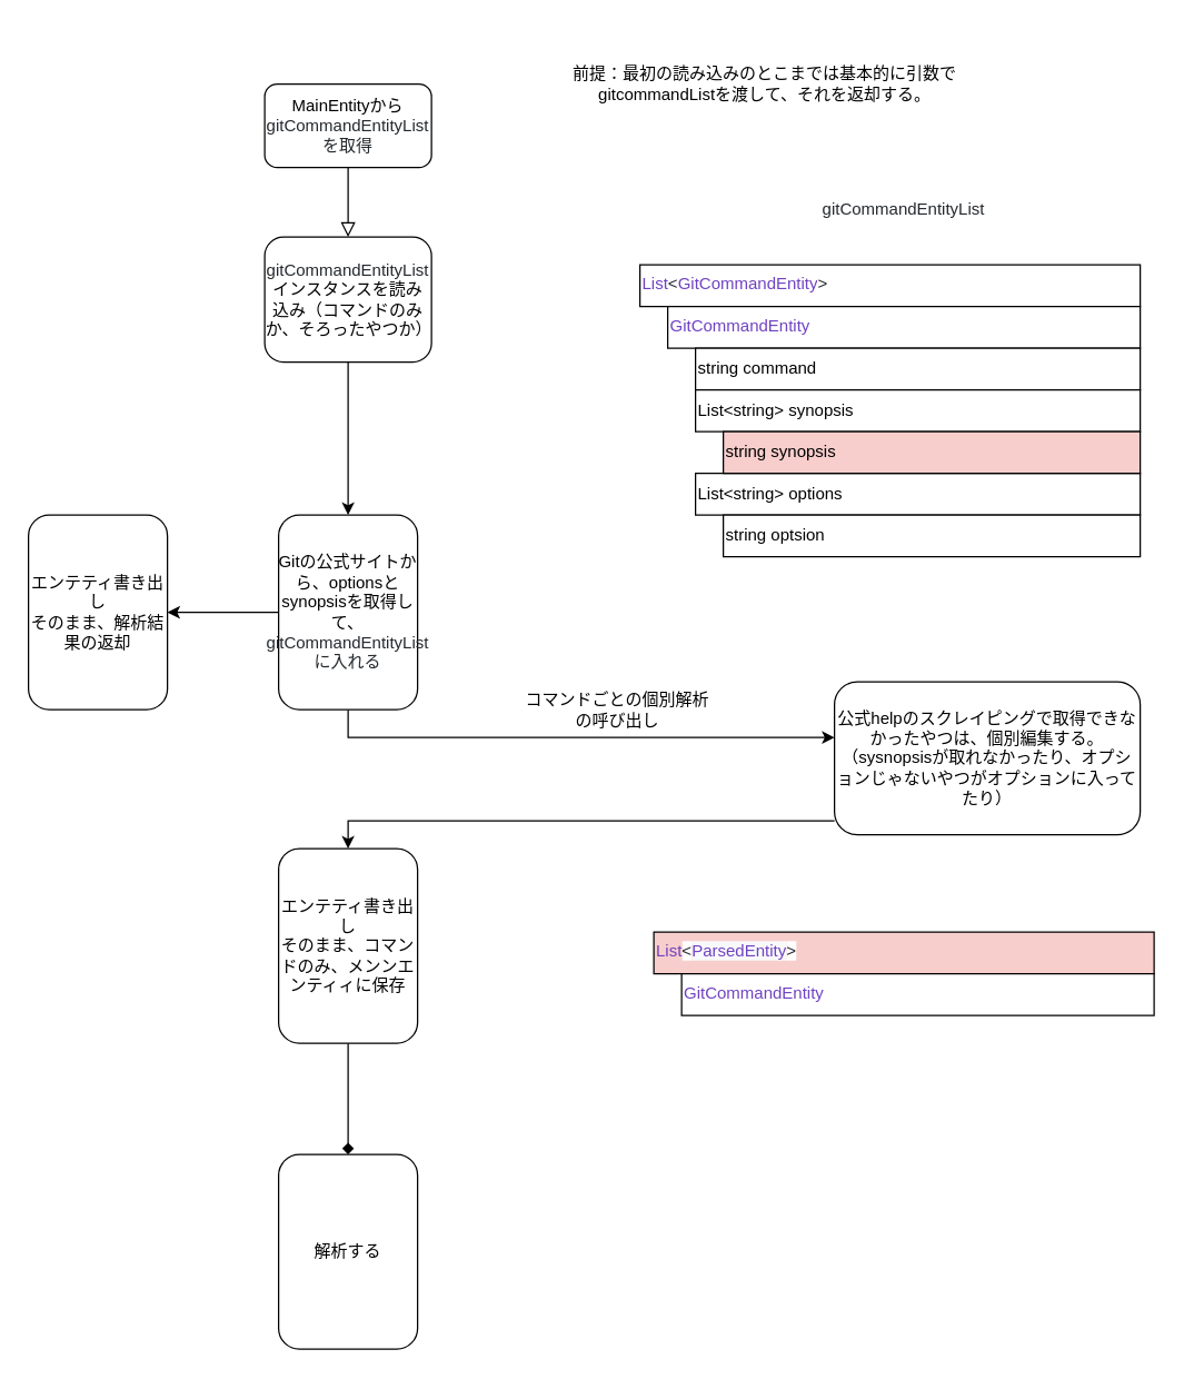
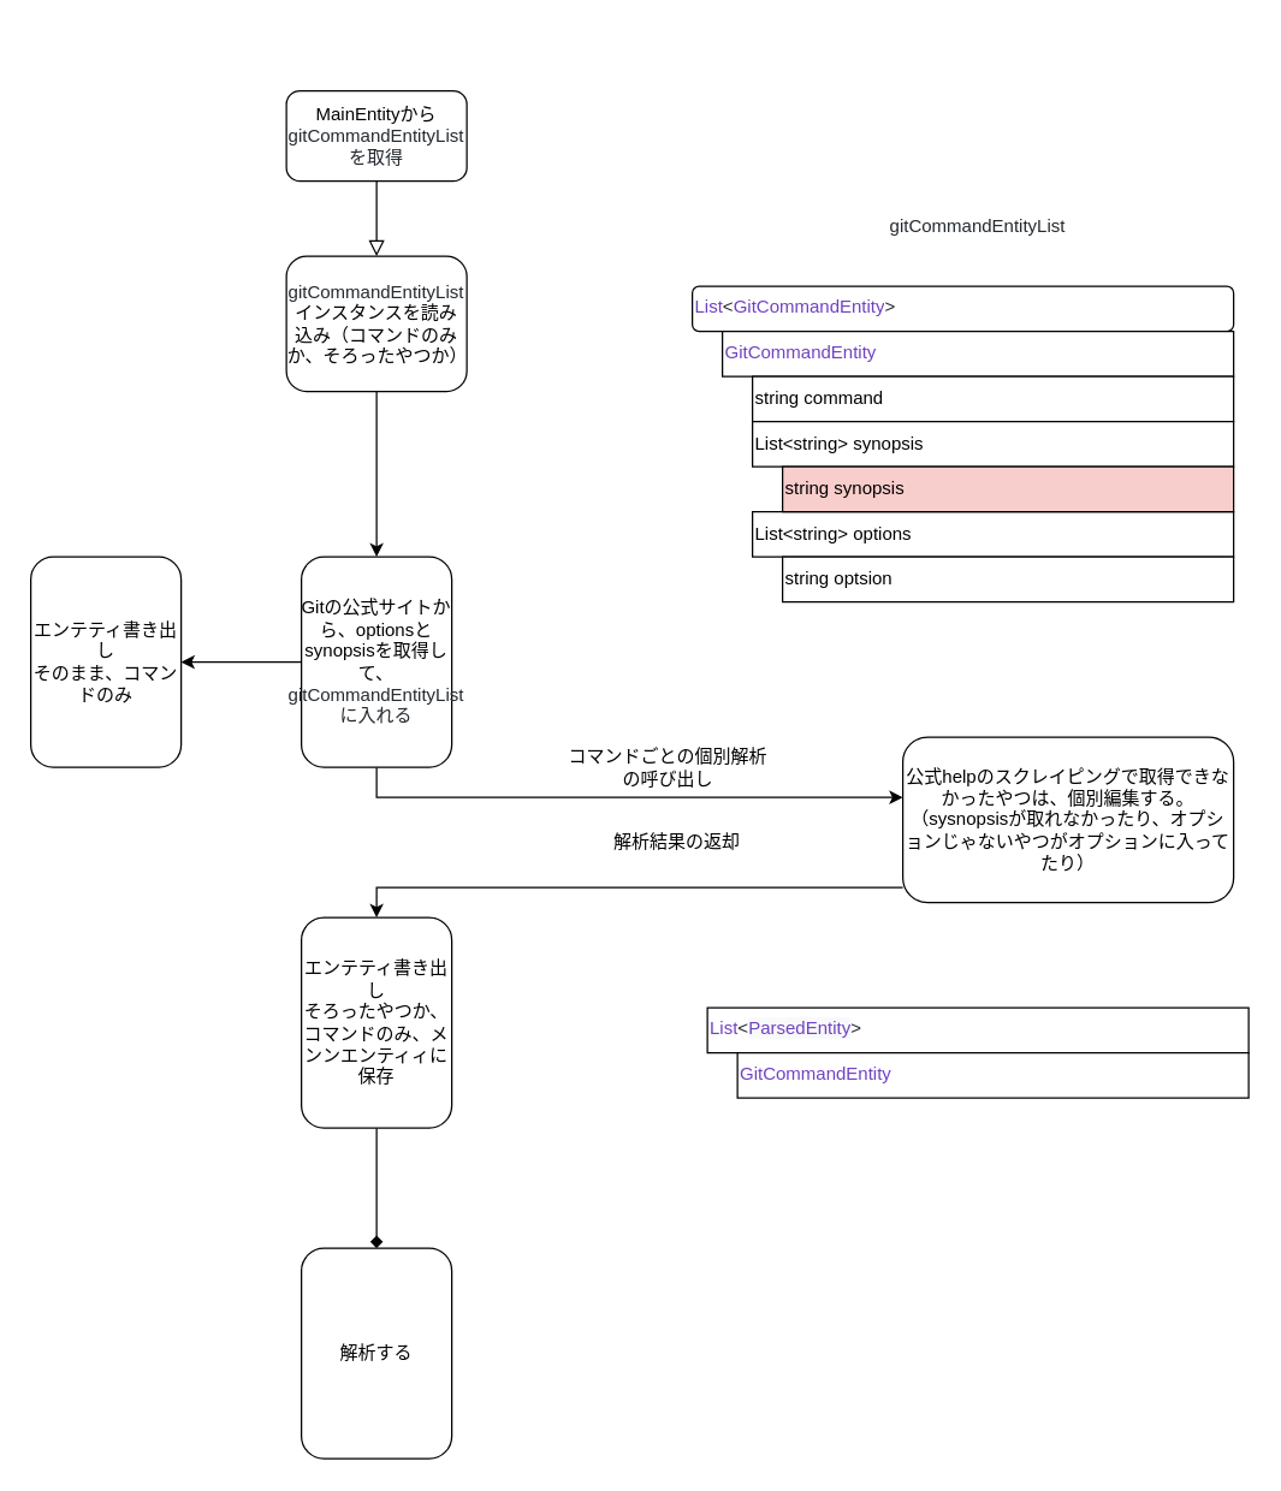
  <mxCell id="0" />
  <mxCell id="1" parent="0" />
  <mxCell id="2" value="" style="rounded=0;html=1;jettySize=auto;orthogonalLoop=1;fontSize=11;endArrow=block;endFill=0;endSize=8;strokeWidth=1;shadow=0;labelBackgroundColor=none;edgeStyle=orthogonalEdgeStyle;" parent="1" source="3" edge="1"><mxGeometry relative="1" as="geometry"><mxPoint x="250" y="170" as="targetPoint" /></mxGeometry></mxCell>
  <mxCell id="3" value="MainEntityから&lt;span class=&quot;pl-smi&quot; style=&quot;text-align: left ; color: rgb(36 , 41 , 46) ; text-transform: none ; text-indent: 0px ; letter-spacing: normal ; font-family: , &amp;#34;consolas&amp;#34; , &amp;#34;liberation mono&amp;#34; , &amp;#34;menlo&amp;#34; , monospace ; font-size: 12px ; font-style: normal ; font-variant: normal ; font-weight: 400 ; text-decoration: none ; word-spacing: 0px ; box-sizing: border-box&quot;&gt;gitCommandEntityListを取得&lt;/span&gt;" style="rounded=1;whiteSpace=wrap;html=1;fontSize=12;glass=0;strokeWidth=1;shadow=0;" parent="1" vertex="1"><mxGeometry x="190" y="60" width="120" height="60" as="geometry" /></mxCell>
  <mxCell id="4" style="edgeStyle=orthogonalEdgeStyle;rounded=0;orthogonalLoop=1;jettySize=auto;html=1;entryX=0.5;entryY=0;entryDx=0;entryDy=0;" parent="1" source="5" target="8" edge="1"><mxGeometry relative="1" as="geometry" /></mxCell>
  <mxCell id="5" value="&lt;span class=&quot;pl-smi&quot; style=&quot;text-align: left ; color: rgb(36 , 41 , 46) ; text-transform: none ; text-indent: 0px ; letter-spacing: normal ; font-family: , &amp;#34;consolas&amp;#34; , &amp;#34;liberation mono&amp;#34; , &amp;#34;menlo&amp;#34; , monospace ; font-size: 12px ; font-style: normal ; font-variant: normal ; font-weight: 400 ; text-decoration: none ; word-spacing: 0px ; box-sizing: border-box&quot;&gt;gitCommandEntityList&lt;/span&gt;インスタンスを読み込み（コマンドのみか、そろったやつか）" style="rounded=1;whiteSpace=wrap;html=1;" parent="1" vertex="1"><mxGeometry x="190" y="170" width="120" height="90" as="geometry" /></mxCell>
  <mxCell id="6" value="" style="edgeStyle=orthogonalEdgeStyle;rounded=0;orthogonalLoop=1;jettySize=auto;html=1;" parent="1" source="8" target="10" edge="1"><mxGeometry relative="1" as="geometry"><Array as="points"><mxPoint x="480" y="530" /><mxPoint x="480" y="530" /></Array></mxGeometry></mxCell>
  <mxCell id="7" value="" style="edgeStyle=orthogonalEdgeStyle;rounded=0;orthogonalLoop=1;jettySize=auto;html=1;" edge="1" parent="1" source="8" target="22"><mxGeometry relative="1" as="geometry" /></mxCell>
  <mxCell id="8" value="Gitの公式サイトから、optionsとsynopsisを取得して、&lt;span class=&quot;pl-smi&quot; style=&quot;text-align: left ; color: rgb(36 , 41 , 46) ; text-transform: none ; text-indent: 0px ; letter-spacing: normal ; font-family: &amp;#34;helvetica&amp;#34; ; font-size: 12px ; font-style: normal ; font-variant: normal ; font-weight: 400 ; text-decoration: none ; word-spacing: 0px ; box-sizing: border-box&quot;&gt;gitCommandEntityListに入れる&lt;/span&gt;" style="rounded=1;whiteSpace=wrap;html=1;" parent="1" vertex="1"><mxGeometry x="200" y="370" width="100" height="140" as="geometry" /></mxCell>
  <mxCell id="9" style="edgeStyle=orthogonalEdgeStyle;rounded=0;orthogonalLoop=1;jettySize=auto;html=1;" parent="1" source="10" edge="1"><mxGeometry relative="1" as="geometry"><mxPoint x="250" y="610" as="targetPoint" /><Array as="points"><mxPoint x="250" y="590" /></Array></mxGeometry></mxCell>
  <mxCell id="10" value="公式helpのスクレイピングで取得できなかったやつは、個別編集する。（sysnopsisが取れなかったり、オプションじゃないやつがオプションに入ってたり）" style="whiteSpace=wrap;html=1;rounded=1;" parent="1" vertex="1"><mxGeometry x="600" y="490" width="220" height="110" as="geometry" /></mxCell>
- <mxCell id="11" value="&lt;span class=&quot;pl-en&quot; style=&quot;color: rgb(111, 66, 193); text-transform: none; text-indent: 0px; letter-spacing: normal; font-size: 12px; font-style: normal; font-variant: normal; font-weight: 400; text-decoration: none; word-spacing: 0px; box-sizing: border-box;&quot;&gt;List&lt;/span&gt;&lt;span style=&quot;color: rgb(36, 41, 46); text-transform: none; text-indent: 0px; letter-spacing: normal; text-decoration: none; word-spacing: 0px; display: inline; float: none; overflow-wrap: normal; background-color: rgb(255, 255, 255);&quot;&gt;&amp;lt;&lt;/span&gt;&lt;span class=&quot;pl-en&quot; style=&quot;color: rgb(111, 66, 193); text-transform: none; text-indent: 0px; letter-spacing: normal; font-size: 12px; font-style: normal; font-variant: normal; font-weight: 400; text-decoration: none; word-spacing: 0px; box-sizing: border-box;&quot;&gt;GitCommandEntity&lt;/span&gt;&lt;span style=&quot;color: rgb(36, 41, 46); text-transform: none; text-indent: 0px; letter-spacing: normal; text-decoration: none; word-spacing: 0px; display: inline; float: none; overflow-wrap: normal; background-color: rgb(255, 255, 255);&quot;&gt;&amp;gt;&lt;/span&gt;" style="rounded=0;whiteSpace=wrap;html=1;align=left;horizontal=1;verticalAlign=top;" parent="1" vertex="1"><mxGeometry x="460" y="190" width="360" height="30" as="geometry" /></mxCell>
+ <mxCell id="11" value="&lt;span class=&quot;pl-en&quot; style=&quot;color: rgb(111, 66, 193); text-transform: none; text-indent: 0px; letter-spacing: normal; font-size: 12px; font-style: normal; font-variant: normal; font-weight: 400; text-decoration: none; word-spacing: 0px; box-sizing: border-box;&quot;&gt;List&lt;/span&gt;&lt;span style=&quot;color: rgb(36, 41, 46); text-transform: none; text-indent: 0px; letter-spacing: normal; text-decoration: none; word-spacing: 0px; display: inline; float: none; overflow-wrap: normal; background-color: rgb(255, 255, 255);&quot;&gt;&amp;lt;&lt;/span&gt;&lt;span class=&quot;pl-en&quot; style=&quot;color: rgb(111, 66, 193); text-transform: none; text-indent: 0px; letter-spacing: normal; font-size: 12px; font-style: normal; font-variant: normal; font-weight: 400; text-decoration: none; word-spacing: 0px; box-sizing: border-box;&quot;&gt;GitCommandEntity&lt;/span&gt;&lt;span style=&quot;color: rgb(36, 41, 46); text-transform: none; text-indent: 0px; letter-spacing: normal; text-decoration: none; word-spacing: 0px; display: inline; float: none; overflow-wrap: normal; background-color: rgb(255, 255, 255);&quot;&gt;&amp;gt;&lt;/span&gt;" style="whiteSpace=wrap;html=1;align=left;horizontal=1;verticalAlign=top;rounded=1;" parent="1" vertex="1"><mxGeometry x="460" y="190" width="360" height="30" as="geometry" /></mxCell>
  <mxCell id="12" value="&lt;div&gt;&lt;span style='color: rgb(36, 41, 46); text-transform: none; text-indent: 0px; letter-spacing: normal; font-family: &quot;helvetica&quot;; font-size: 12px; font-style: normal; font-variant: normal; font-weight: 400; text-decoration: none; word-spacing: 0px; display: inline; float: none; overflow-wrap: normal; background-color: rgb(255, 255, 255);'&gt;&lt;/span&gt;&lt;span class=&quot;pl-en&quot; style='color: rgb(111 , 66 , 193) ; text-transform: none ; text-indent: 0px ; letter-spacing: normal ; font-family: &quot;helvetica&quot; ; font-size: 12px ; font-style: normal ; font-variant: normal ; font-weight: 400 ; text-decoration: none ; word-spacing: 0px ; box-sizing: border-box'&gt;GitCommandEntity&lt;/span&gt;&lt;span style='color: rgb(36, 41, 46); text-transform: none; text-indent: 0px; letter-spacing: normal; font-family: &quot;helvetica&quot;; font-size: 12px; font-style: normal; font-variant: normal; font-weight: 400; text-decoration: none; word-spacing: 0px; display: inline; float: none; overflow-wrap: normal; background-color: rgb(255, 255, 255);'&gt;&lt;/span&gt;&lt;/div&gt;" style="rounded=0;whiteSpace=wrap;html=1;align=left;verticalAlign=top;" parent="1" vertex="1"><mxGeometry x="480" y="220" width="340" height="30" as="geometry" /></mxCell>
  <mxCell id="13" value="&lt;span class=&quot;pl-smi&quot; style=&quot;text-align: left ; color: rgb(36 , 41 , 46) ; text-transform: none ; text-indent: 0px ; letter-spacing: normal ; font-family: &amp;#34;helvetica&amp;#34; ; font-size: 12px ; font-style: normal ; font-variant: normal ; font-weight: 400 ; text-decoration: none ; word-spacing: 0px ; box-sizing: border-box&quot;&gt;gitCommandEntityList&lt;/span&gt;" style="text;html=1;strokeColor=none;fillColor=none;align=center;verticalAlign=middle;whiteSpace=wrap;rounded=0;" parent="1" vertex="1"><mxGeometry x="580" y="140" width="140" height="20" as="geometry" /></mxCell>
  <mxCell id="14" value="string command" style="rounded=0;whiteSpace=wrap;html=1;align=left;" parent="1" vertex="1"><mxGeometry x="500" y="250" width="320" height="30" as="geometry" /></mxCell>
  <mxCell id="15" value="List&amp;lt;string&amp;gt; synopsis" style="rounded=0;whiteSpace=wrap;html=1;align=left;" parent="1" vertex="1"><mxGeometry x="500" y="280" width="320" height="30" as="geometry" /></mxCell>
  <mxCell id="16" value="List&amp;lt;string&amp;gt; options" style="rounded=0;whiteSpace=wrap;html=1;align=left;" parent="1" vertex="1"><mxGeometry x="500" y="340" width="320" height="30" as="geometry" /></mxCell>
  <mxCell id="17" value="string synopsis" style="rounded=0;whiteSpace=wrap;html=1;align=left;fillColor=#f8cecc;" parent="1" vertex="1"><mxGeometry x="520" y="310" width="300" height="30" as="geometry" /></mxCell>
  <mxCell id="18" value="string optsion" style="rounded=0;whiteSpace=wrap;html=1;align=left;" parent="1" vertex="1"><mxGeometry x="520" y="370" width="300" height="30" as="geometry" /></mxCell>
  <mxCell id="19" value="コマンドごとの個別解析の呼び出し" style="text;html=1;strokeColor=none;fillColor=none;align=center;verticalAlign=middle;whiteSpace=wrap;rounded=0;" parent="1" vertex="1"><mxGeometry x="374" y="500" width="140" height="20" as="geometry" /></mxCell>
- <mxCell id="21" value="前提：最初の読み込みのとこまでは基本的に引数でgitcommandListを渡して、それを返却する。" style="text;html=1;strokeColor=none;fillColor=none;align=center;verticalAlign=middle;whiteSpace=wrap;rounded=0;" parent="1" vertex="1"><mxGeometry x="400" y="20" width="300" height="80" as="geometry" /></mxCell>
- <mxCell id="22" value="エンテティ書き出し&lt;br&gt;そのまま、解析結果の返却" style="rounded=1;whiteSpace=wrap;html=1;" vertex="1" parent="1"><mxGeometry x="20" y="370" width="100" height="140" as="geometry" /></mxCell>
+ <mxCell id="20" value="解析結果の返却" style="text;html=1;strokeColor=none;fillColor=none;align=center;verticalAlign=middle;whiteSpace=wrap;rounded=0;" parent="1" vertex="1"><mxGeometry x="380" y="540" width="140" height="40" as="geometry" /></mxCell>
+ <mxCell id="22" value="エンテティ書き出し&lt;br&gt;そのまま、コマンドのみ" style="rounded=1;whiteSpace=wrap;html=1;" vertex="1" parent="1"><mxGeometry x="20" y="370" width="100" height="140" as="geometry" /></mxCell>
  <mxCell id="23" value="" style="edgeStyle=orthogonalEdgeStyle;rounded=0;orthogonalLoop=1;jettySize=auto;html=1;endArrow=diamond;" edge="1" parent="1" source="24" target="25"><mxGeometry relative="1" as="geometry" /></mxCell>
- <mxCell id="24" value="エンテティ書き出し&lt;br&gt;そのまま、コマンドのみ、メンンエンティィに保存" style="rounded=1;whiteSpace=wrap;html=1;" vertex="1" parent="1"><mxGeometry x="200" y="610" width="100" height="140" as="geometry" /></mxCell>
+ <mxCell id="24" value="エンテティ書き出し&lt;br&gt;そろったやつか、コマンドのみ、メンンエンティィに保存" style="rounded=1;whiteSpace=wrap;html=1;" vertex="1" parent="1"><mxGeometry x="200" y="610" width="100" height="140" as="geometry" /></mxCell>
  <mxCell id="25" value="解析する" style="rounded=1;whiteSpace=wrap;html=1;" vertex="1" parent="1"><mxGeometry x="200" y="830" width="100" height="140" as="geometry" /></mxCell>
- <mxCell id="26" value="&lt;span class=&quot;pl-en&quot; style=&quot;color: rgb(111 , 66 , 193) ; text-transform: none ; text-indent: 0px ; letter-spacing: normal ; font-size: 12px ; font-style: normal ; font-variant: normal ; font-weight: 400 ; text-decoration: none ; word-spacing: 0px ; box-sizing: border-box&quot;&gt;List&lt;/span&gt;&lt;span style=&quot;color: rgb(36 , 41 , 46) ; text-transform: none ; text-indent: 0px ; letter-spacing: normal ; text-decoration: none ; word-spacing: 0px ; display: inline ; float: none ; overflow-wrap: normal ; background-color: rgb(255 , 255 , 255)&quot;&gt;&amp;lt;&lt;/span&gt;&lt;span style=&quot;text-transform: none ; text-indent: 0px ; letter-spacing: normal ; text-decoration: none ; word-spacing: 0px ; display: inline ; float: none ; overflow-wrap: normal ; background-color: rgb(248 , 249 , 250)&quot;&gt;&lt;font color=&quot;#6f42c1&quot;&gt;ParsedEntity&lt;/font&gt;&lt;/span&gt;&lt;span style=&quot;color: rgb(36 , 41 , 46) ; text-transform: none ; text-indent: 0px ; letter-spacing: normal ; text-decoration: none ; word-spacing: 0px ; display: inline ; float: none ; overflow-wrap: normal ; background-color: rgb(255 , 255 , 255)&quot;&gt;&amp;gt;&lt;/span&gt;" style="rounded=0;whiteSpace=wrap;html=1;align=left;horizontal=1;verticalAlign=top;fillColor=#f8cecc;" vertex="1" parent="1"><mxGeometry x="470" y="670" width="360" height="30" as="geometry" /></mxCell>
+ <mxCell id="26" value="&lt;span class=&quot;pl-en&quot; style=&quot;color: rgb(111 , 66 , 193) ; text-transform: none ; text-indent: 0px ; letter-spacing: normal ; font-size: 12px ; font-style: normal ; font-variant: normal ; font-weight: 400 ; text-decoration: none ; word-spacing: 0px ; box-sizing: border-box&quot;&gt;List&lt;/span&gt;&lt;span style=&quot;color: rgb(36 , 41 , 46) ; text-transform: none ; text-indent: 0px ; letter-spacing: normal ; text-decoration: none ; word-spacing: 0px ; display: inline ; float: none ; overflow-wrap: normal ; background-color: rgb(255 , 255 , 255)&quot;&gt;&amp;lt;&lt;/span&gt;&lt;span style=&quot;text-transform: none ; text-indent: 0px ; letter-spacing: normal ; text-decoration: none ; word-spacing: 0px ; display: inline ; float: none ; overflow-wrap: normal ; background-color: rgb(248 , 249 , 250)&quot;&gt;&lt;font color=&quot;#6f42c1&quot;&gt;ParsedEntity&lt;/font&gt;&lt;/span&gt;&lt;span style=&quot;color: rgb(36 , 41 , 46) ; text-transform: none ; text-indent: 0px ; letter-spacing: normal ; text-decoration: none ; word-spacing: 0px ; display: inline ; float: none ; overflow-wrap: normal ; background-color: rgb(255 , 255 , 255)&quot;&gt;&amp;gt;&lt;/span&gt;" style="rounded=0;whiteSpace=wrap;html=1;align=left;horizontal=1;verticalAlign=top;" vertex="1" parent="1"><mxGeometry x="470" y="670" width="360" height="30" as="geometry" /></mxCell>
  <mxCell id="27" value="&lt;div&gt;&lt;span style='color: rgb(36, 41, 46); text-transform: none; text-indent: 0px; letter-spacing: normal; font-family: &quot;helvetica&quot;; font-size: 12px; font-style: normal; font-variant: normal; font-weight: 400; text-decoration: none; word-spacing: 0px; display: inline; float: none; overflow-wrap: normal; background-color: rgb(255, 255, 255);'&gt;&lt;/span&gt;&lt;span class=&quot;pl-en&quot; style='color: rgb(111 , 66 , 193) ; text-transform: none ; text-indent: 0px ; letter-spacing: normal ; font-family: &quot;helvetica&quot; ; font-size: 12px ; font-style: normal ; font-variant: normal ; font-weight: 400 ; text-decoration: none ; word-spacing: 0px ; box-sizing: border-box'&gt;GitCommandEntity&lt;/span&gt;&lt;span style='color: rgb(36, 41, 46); text-transform: none; text-indent: 0px; letter-spacing: normal; font-family: &quot;helvetica&quot;; font-size: 12px; font-style: normal; font-variant: normal; font-weight: 400; text-decoration: none; word-spacing: 0px; display: inline; float: none; overflow-wrap: normal; background-color: rgb(255, 255, 255);'&gt;&lt;/span&gt;&lt;/div&gt;" style="rounded=0;whiteSpace=wrap;html=1;align=left;verticalAlign=top;" vertex="1" parent="1"><mxGeometry x="490" y="700" width="340" height="30" as="geometry" /></mxCell>
